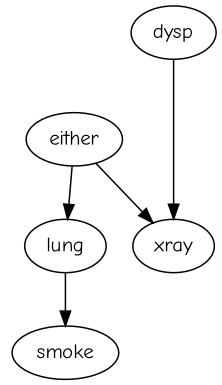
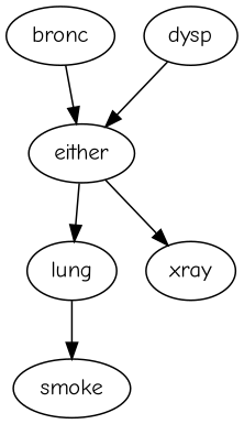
  digraph {
    fontname="Comic Neue"
    node [fontname="Comic Neue"]
    edge [fontname="Comic Neue"]
    either
    xray
    lung
    smoke
    dysp
+   bronc
    either -> xray
    either -> lung
    lung -> smoke
-   dysp -> xray
+   dysp -> either
+   bronc -> either
  }
